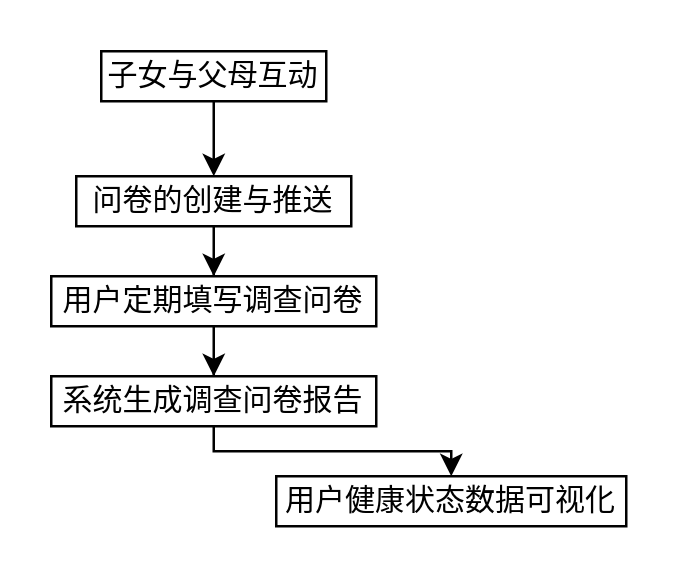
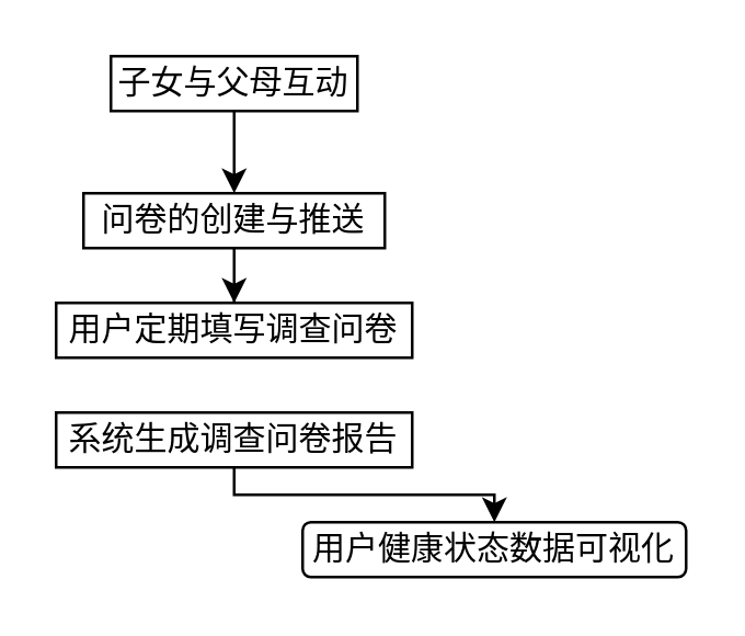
  <mxCell id="0" />
  <mxCell id="1" parent="0" />
  <mxCell id="2" style="edgeStyle=orthogonalEdgeStyle;rounded=0;orthogonalLoop=1;jettySize=auto;html=1;" edge="1" parent="1" source="3" target="5"><mxGeometry relative="1" as="geometry" /></mxCell>
  <mxCell id="3" value="子女与父母互动" style="rounded=0;whiteSpace=wrap;html=1;" vertex="1" parent="1"><mxGeometry x="40" y="20" width="90" height="20" as="geometry" /></mxCell>
  <mxCell id="4" style="edgeStyle=orthogonalEdgeStyle;rounded=0;orthogonalLoop=1;jettySize=auto;html=1;" edge="1" parent="1" source="5" target="7"><mxGeometry relative="1" as="geometry" /></mxCell>
  <mxCell id="5" value="问卷的创建与推送" style="rounded=0;whiteSpace=wrap;html=1;" vertex="1" parent="1"><mxGeometry x="30" y="70" width="110" height="20" as="geometry" /></mxCell>
- <mxCell id="6" style="edgeStyle=orthogonalEdgeStyle;rounded=0;orthogonalLoop=1;jettySize=auto;html=1;entryX=0.5;entryY=0;entryDx=0;entryDy=0;" edge="1" parent="1" source="7" target="9"><mxGeometry relative="1" as="geometry" /></mxCell>
  <mxCell id="7" value="用户定期填写调查问卷" style="rounded=0;whiteSpace=wrap;html=1;" vertex="1" parent="1"><mxGeometry x="20" y="110" width="130" height="20" as="geometry" /></mxCell>
  <mxCell id="8" style="edgeStyle=orthogonalEdgeStyle;rounded=0;orthogonalLoop=1;jettySize=auto;html=1;" edge="1" parent="1" source="9" target="10"><mxGeometry relative="1" as="geometry"><Array as="points"><mxPoint x="85" y="180" /><mxPoint x="180" y="180" /></Array></mxGeometry></mxCell>
  <mxCell id="9" value="系统生成调查问卷报告" style="rounded=0;whiteSpace=wrap;html=1;" vertex="1" parent="1"><mxGeometry x="20" y="150" width="130" height="20" as="geometry" /></mxCell>
- <mxCell id="10" value="用户健康状态数据可视化" style="rounded=0;whiteSpace=wrap;html=1;" vertex="1" parent="1"><mxGeometry x="110" y="190" width="140" height="20" as="geometry" /></mxCell>
+ <mxCell id="10" value="用户健康状态数据可视化" style="whiteSpace=wrap;html=1;rounded=1;" vertex="1" parent="1"><mxGeometry x="110" y="190" width="140" height="20" as="geometry" /></mxCell>
